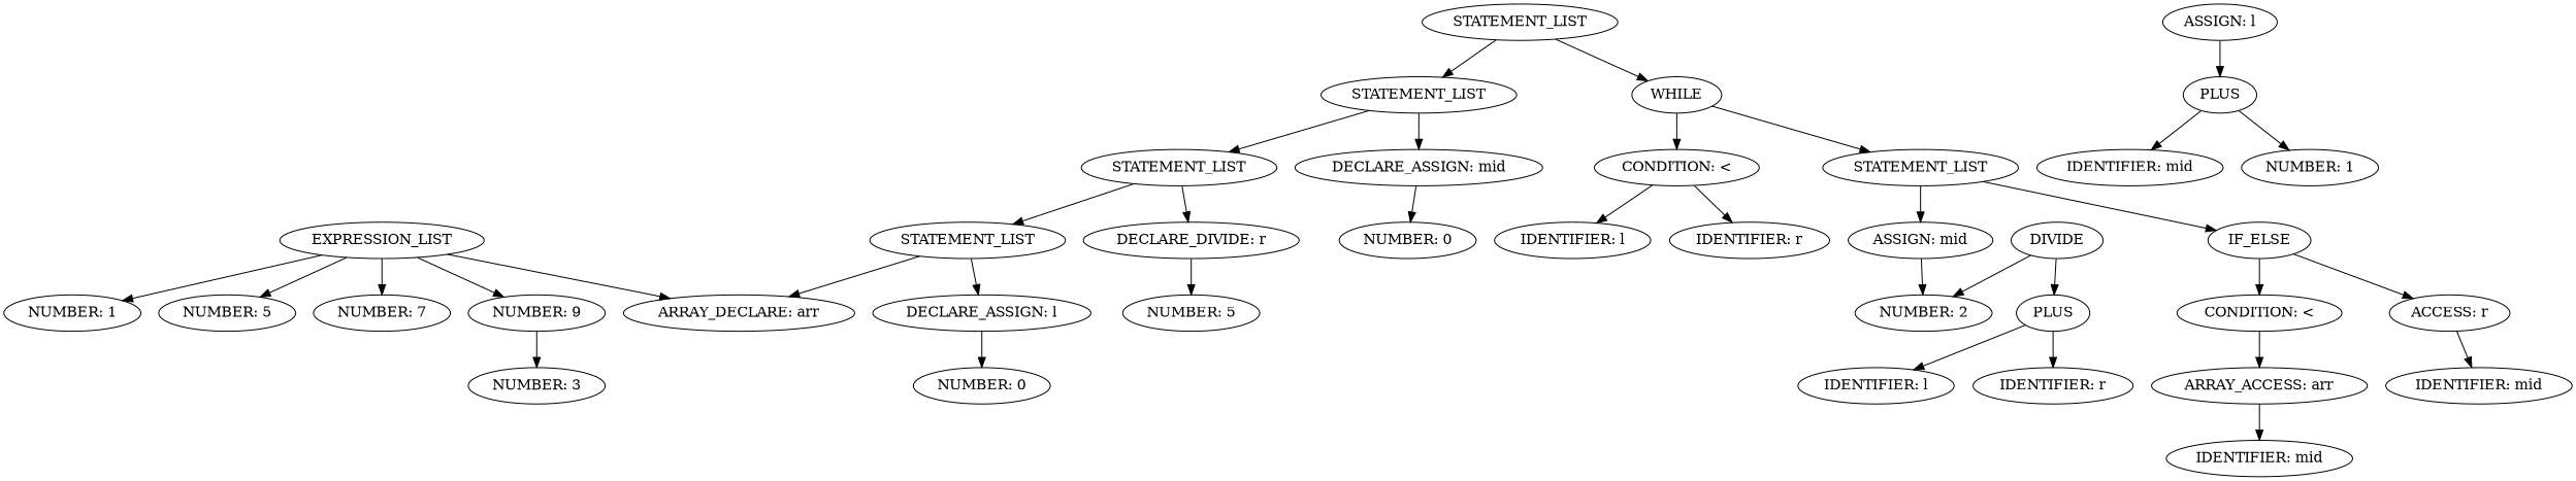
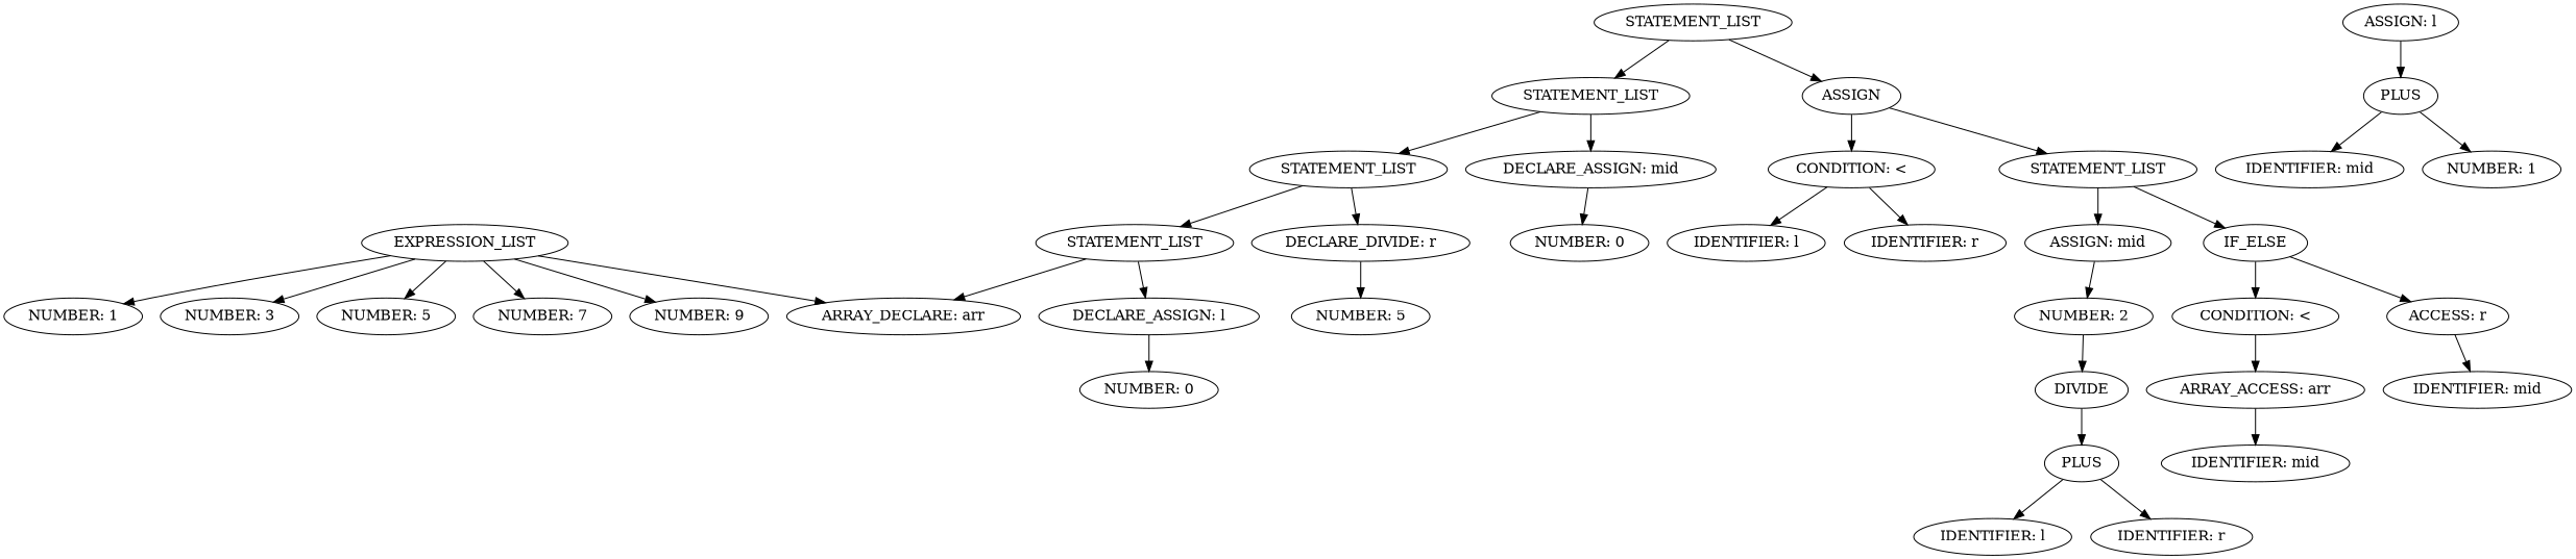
  digraph {
    n1 [label=STATEMENT_LIST]
    n2 [label=STATEMENT_LIST]
-   n3 [label=WHILE]
+   n3 [label=ASSIGN]
    n4 [label=STATEMENT_LIST]
    n5 [label="DECLARE_ASSIGN: mid"]
    n6 [label="CONDITION: <"]
    n7 [label=STATEMENT_LIST]
    n8 [label=STATEMENT_LIST]
    n9 [label="DECLARE_DIVIDE: r"]
    n10 [label="NUMBER: 0"]
    n11 [label="ARRAY_DECLARE: arr"]
    n12 [label="DECLARE_ASSIGN: l"]
    n13 [label="NUMBER: 5"]
    n14 [label="NUMBER: 0"]
    n15 [label=EXPRESSION_LIST]
    n16 [label="NUMBER: 1"]
    n17 [label="NUMBER: 3"]
    n18 [label="NUMBER: 5"]
    n19 [label="NUMBER: 7"]
    n20 [label="NUMBER: 9"]
    n21 [label="IDENTIFIER: l"]
    n22 [label="IDENTIFIER: r"]
    n23 [label="ASSIGN: mid"]
    n24 [label=IF_ELSE]
    n25 [label="NUMBER: 2"]
    n26 [label="CONDITION: <"]
    n27 [label="ACCESS: r"]
    n28 [label=DIVIDE]
    n29 [label=PLUS]
    n30 [label="IDENTIFIER: l"]
    n31 [label="IDENTIFIER: r"]
    n32 [label="ARRAY_ACCESS: arr"]
    n33 [label="ASSIGN: l"]
    n34 [label=PLUS]
    n35 [label="IDENTIFIER: mid"]
    n36 [label="IDENTIFIER: mid"]
    n37 [label="IDENTIFIER: mid"]
    n38 [label="NUMBER: 1"]
    n1 -> n2
    n1 -> n3
    n2 -> n4
    n2 -> n5
    n3 -> n6
    n3 -> n7
    n4 -> n8
    n4 -> n9
    n5 -> n10
    n6 -> n21
    n6 -> n22
    n7 -> n23
    n7 -> n24
    n8 -> n11
    n8 -> n12
    n9 -> n13
    n12 -> n14
    n15 -> n11
    n15 -> n16
-   n20 -> n17
+   n15 -> n17
    n15 -> n18
    n15 -> n19
    n15 -> n20
    n23 -> n25
    n24 -> n26
    n24 -> n27
    n26 -> n32
    n27 -> n35
-   n28 -> n25
+   n25 -> n28
    n28 -> n29
    n29 -> n30
    n29 -> n31
    n32 -> n36
    n33 -> n34
    n34 -> n37
    n34 -> n38
  }
